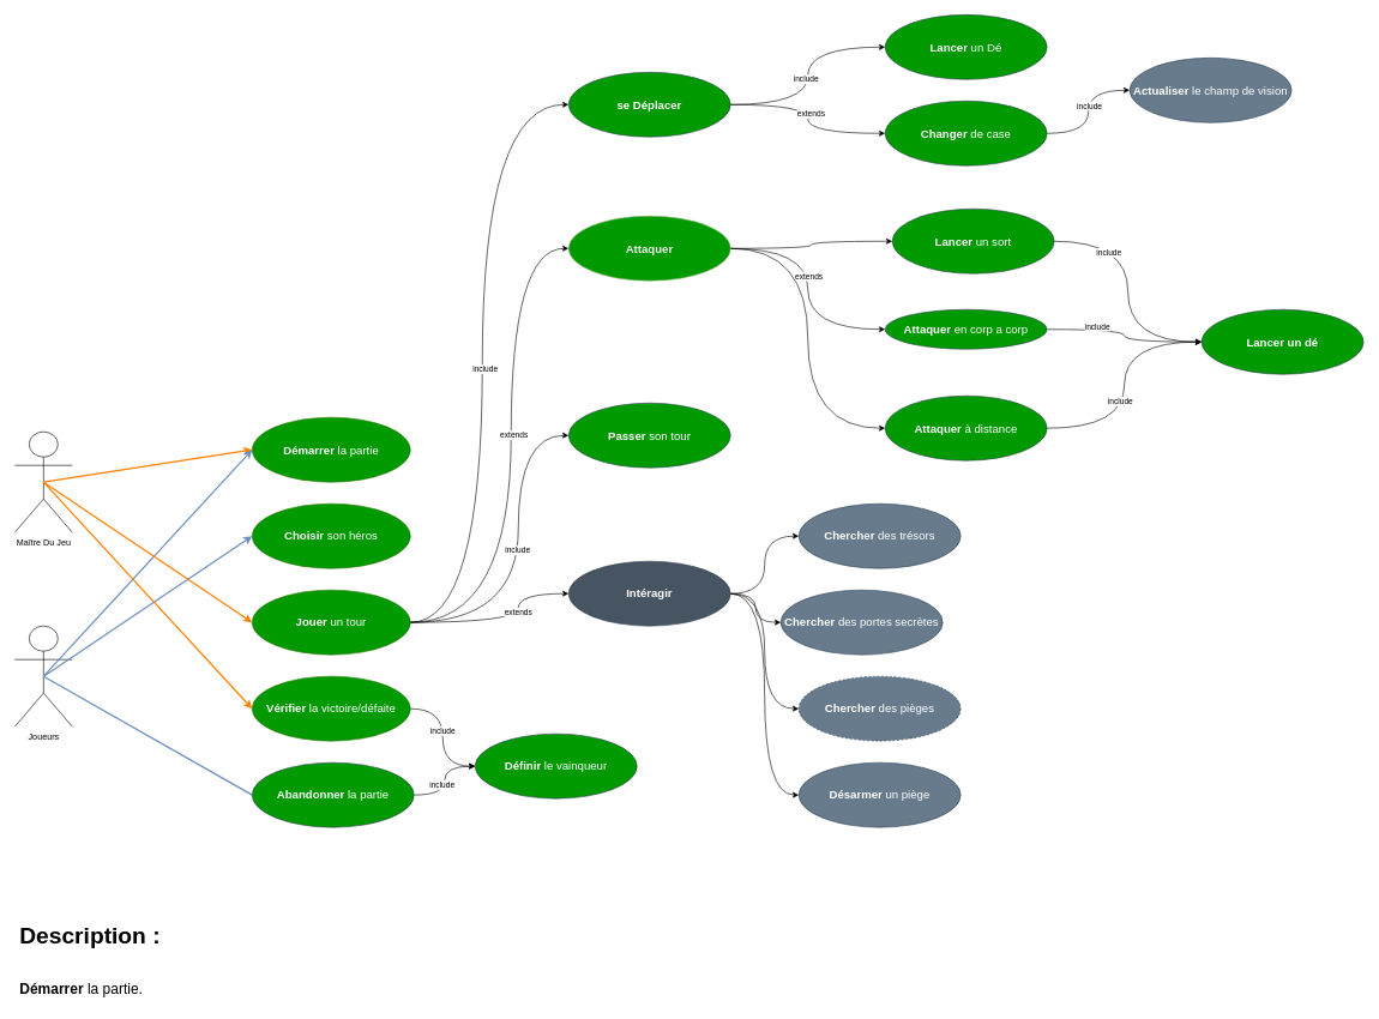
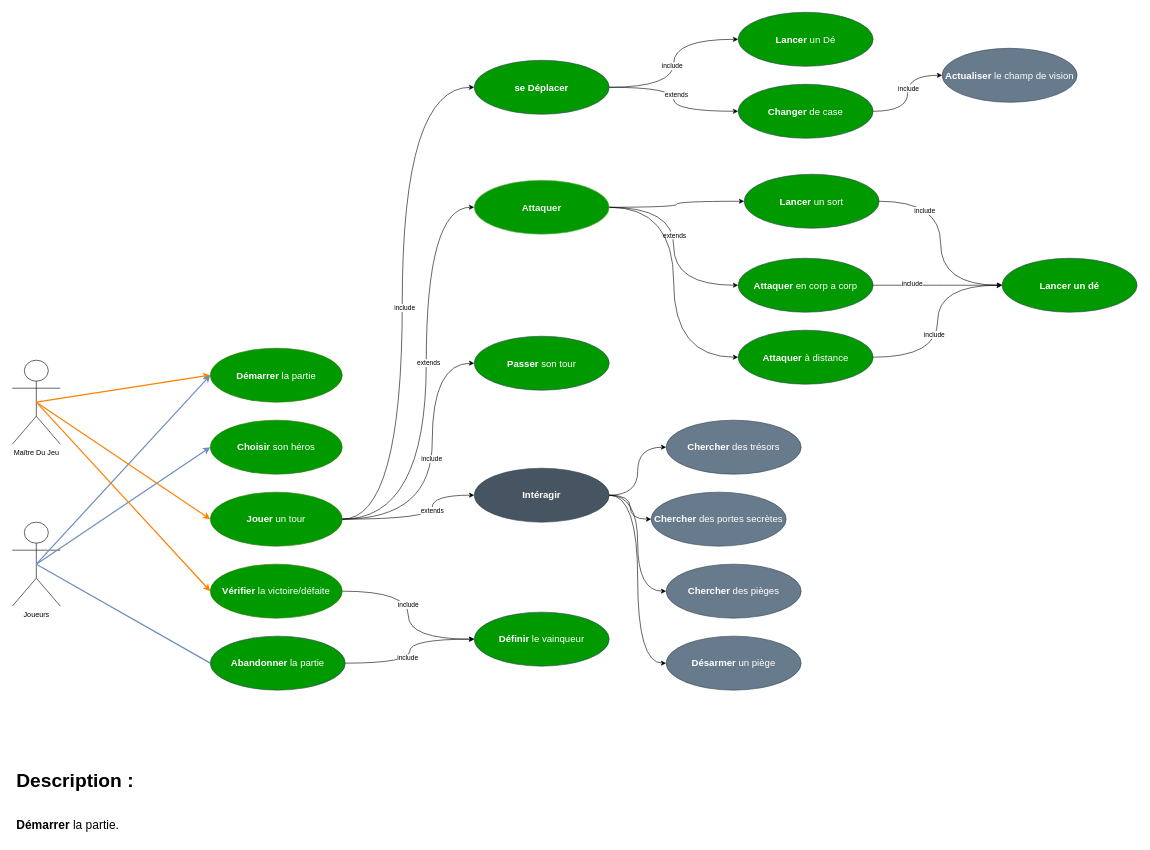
  <mxCell id="0" />
  <mxCell id="1" parent="0" />
  <mxCell id="2" value="Maître Du Jeu" style="shape=umlActor;verticalLabelPosition=bottom;verticalAlign=top;html=1;" vertex="1" parent="1"><mxGeometry x="20" y="600" width="80" height="140" as="geometry" /></mxCell>
  <mxCell id="3" value="Joueurs" style="shape=umlActor;verticalLabelPosition=bottom;verticalAlign=top;html=1;" vertex="1" parent="1"><mxGeometry x="20" y="870" width="80" height="140" as="geometry" /></mxCell>
  <mxCell id="4" value="&lt;b style=&quot;font-size: 16px;&quot;&gt;Démarrer &lt;/b&gt;la partie" style="ellipse;whiteSpace=wrap;html=1;fillColor=#009900;strokeColor=#2D7600;fontColor=#ffffff;fontStyle=0;fontSize=16;" vertex="1" parent="1"><mxGeometry x="350" y="580" width="220" height="90" as="geometry" /></mxCell>
  <mxCell id="5" value="" style="endArrow=classic;html=1;rounded=0;exitX=0.5;exitY=0.5;exitDx=0;exitDy=0;exitPerimeter=0;entryX=0;entryY=0.5;entryDx=0;entryDy=0;strokeWidth=2;fillColor=#f8cecc;strokeColor=#FF8000;gradientColor=#ea6b66;" edge="1" parent="1" source="2" target="4"><mxGeometry width="50" height="50" relative="1" as="geometry"><mxPoint x="330" y="750" as="sourcePoint" /><mxPoint x="380" y="700" as="targetPoint" /></mxGeometry></mxCell>
  <mxCell id="6" value="&lt;b&gt;Choisir &lt;/b&gt;son héros" style="ellipse;whiteSpace=wrap;html=1;fillColor=#009900;strokeColor=#2D7600;fontColor=#ffffff;fontStyle=0;fontSize=16;" vertex="1" parent="1"><mxGeometry x="350" y="700" width="220" height="90" as="geometry" /></mxCell>
  <mxCell id="7" style="edgeStyle=orthogonalEdgeStyle;rounded=0;orthogonalLoop=1;jettySize=auto;html=1;entryX=0;entryY=0.5;entryDx=0;entryDy=0;curved=1;" edge="1" parent="1" source="13" target="17"><mxGeometry relative="1" as="geometry"><Array as="points"><mxPoint x="720" y="865" /><mxPoint x="720" y="605" /></Array></mxGeometry></mxCell>
  <mxCell id="8" value="include" style="edgeLabel;html=1;align=center;verticalAlign=middle;resizable=0;points=[];" connectable="0" vertex="1" parent="7"><mxGeometry x="0.044" y="2" relative="1" as="geometry"><mxPoint as="offset" /></mxGeometry></mxCell>
  <mxCell id="9" style="edgeStyle=orthogonalEdgeStyle;rounded=0;orthogonalLoop=1;jettySize=auto;html=1;entryX=0;entryY=0.5;entryDx=0;entryDy=0;curved=1;" edge="1" parent="1" source="13" target="43"><mxGeometry relative="1" as="geometry"><Array as="points"><mxPoint x="720" y="865" /><mxPoint x="720" y="825" /></Array></mxGeometry></mxCell>
  <mxCell id="10" value="&lt;div&gt;extends&lt;/div&gt;" style="edgeLabel;html=1;align=center;verticalAlign=middle;resizable=0;points=[];" connectable="0" vertex="1" parent="9"><mxGeometry x="0.265" y="1" relative="1" as="geometry"><mxPoint y="-1" as="offset" /></mxGeometry></mxCell>
  <mxCell id="11" style="edgeStyle=orthogonalEdgeStyle;rounded=0;orthogonalLoop=1;jettySize=auto;html=1;entryX=0;entryY=0.5;entryDx=0;entryDy=0;curved=1;" edge="1" parent="1" source="13" target="38"><mxGeometry relative="1" as="geometry"><Array as="points"><mxPoint x="710" y="865" /><mxPoint x="710" y="345" /></Array></mxGeometry></mxCell>
  <mxCell id="12" value="extends" style="edgeLabel;html=1;align=center;verticalAlign=middle;resizable=0;points=[];" connectable="0" vertex="1" parent="11"><mxGeometry x="0.085" y="-3" relative="1" as="geometry"><mxPoint as="offset" /></mxGeometry></mxCell>
  <mxCell id="13" value="&lt;b&gt;Jouer &lt;/b&gt;un tour" style="ellipse;whiteSpace=wrap;html=1;fillColor=#009900;strokeColor=#2D7600;fontColor=#ffffff;fontStyle=0;fontSize=16;" vertex="1" parent="1"><mxGeometry x="350" y="820" width="220" height="90" as="geometry" /></mxCell>
  <mxCell id="14" value="" style="endArrow=classic;html=1;rounded=0;exitX=0.5;exitY=0.5;exitDx=0;exitDy=0;exitPerimeter=0;strokeWidth=2;fillColor=#dae8fc;strokeColor=#6c8ebf;entryX=0;entryY=0.5;entryDx=0;entryDy=0;" edge="1" parent="1" source="3" target="6"><mxGeometry width="50" height="50" relative="1" as="geometry"><mxPoint x="70" y="680" as="sourcePoint" /><mxPoint x="335" y="725" as="targetPoint" /></mxGeometry></mxCell>
  <mxCell id="15" value="" style="endArrow=classic;html=1;rounded=0;strokeWidth=2;fillColor=#dae8fc;strokeColor=#6c8ebf;entryX=0;entryY=0.5;entryDx=0;entryDy=0;" edge="1" parent="1" target="4"><mxGeometry width="50" height="50" relative="1" as="geometry"><mxPoint x="60" y="940" as="sourcePoint" /><mxPoint x="345" y="735" as="targetPoint" /></mxGeometry></mxCell>
  <mxCell id="16" value="" style="endArrow=classic;html=1;rounded=0;exitX=0.5;exitY=0.5;exitDx=0;exitDy=0;exitPerimeter=0;entryX=0;entryY=0.5;entryDx=0;entryDy=0;strokeWidth=2;fillColor=#f8cecc;strokeColor=#FF8000;gradientColor=#ea6b66;" edge="1" parent="1" source="2" target="13"><mxGeometry width="50" height="50" relative="1" as="geometry"><mxPoint x="70" y="680" as="sourcePoint" /><mxPoint x="360" y="625" as="targetPoint" /></mxGeometry></mxCell>
  <mxCell id="17" value="&lt;b&gt;Passer &lt;/b&gt;son tour" style="ellipse;whiteSpace=wrap;html=1;fillColor=#009900;strokeColor=#314354;fontColor=#ffffff;fontStyle=0;fontSize=16;" vertex="1" parent="1"><mxGeometry x="790" y="560" width="225" height="90" as="geometry" /></mxCell>
  <mxCell id="18" style="edgeStyle=orthogonalEdgeStyle;rounded=0;orthogonalLoop=1;jettySize=auto;html=1;entryX=0;entryY=0.5;entryDx=0;entryDy=0;curved=1;" edge="1" parent="1" source="20" target="26"><mxGeometry relative="1" as="geometry" /></mxCell>
  <mxCell id="19" value="include" style="edgeLabel;html=1;align=center;verticalAlign=middle;resizable=0;points=[];" connectable="0" vertex="1" parent="18"><mxGeometry x="-0.08" y="5" relative="1" as="geometry"><mxPoint x="1" y="1" as="offset" /></mxGeometry></mxCell>
  <mxCell id="20" value="&lt;b&gt;Abandonner &lt;/b&gt;la partie" style="ellipse;whiteSpace=wrap;html=1;fillColor=#009900;strokeColor=#314354;fontColor=#ffffff;fontStyle=0;fontSize=16;" vertex="1" parent="1"><mxGeometry x="350" y="1060" width="225" height="90" as="geometry" /></mxCell>
  <mxCell id="21" value="" style="endArrow=none;html=1;rounded=0;strokeWidth=2;fillColor=#dae8fc;strokeColor=#6c8ebf;entryX=0;entryY=0.5;entryDx=0;entryDy=0;exitX=0.5;exitY=0.5;exitDx=0;exitDy=0;exitPerimeter=0;" edge="1" parent="1" source="3" target="20"><mxGeometry width="50" height="50" relative="1" as="geometry"><mxPoint x="70" y="950" as="sourcePoint" /><mxPoint x="360" y="875" as="targetPoint" /></mxGeometry></mxCell>
  <mxCell id="22" style="edgeStyle=orthogonalEdgeStyle;rounded=0;orthogonalLoop=1;jettySize=auto;html=1;entryX=0;entryY=0.5;entryDx=0;entryDy=0;curved=1;" edge="1" parent="1" source="24" target="26"><mxGeometry relative="1" as="geometry" /></mxCell>
  <mxCell id="23" value="include" style="edgeLabel;html=1;align=center;verticalAlign=middle;resizable=0;points=[];" connectable="0" vertex="1" parent="22"><mxGeometry x="-0.122" y="-1" relative="1" as="geometry"><mxPoint as="offset" /></mxGeometry></mxCell>
  <mxCell id="24" value="&lt;b&gt;Vérifier &lt;/b&gt;la victoire/défaite" style="ellipse;whiteSpace=wrap;html=1;fillColor=#009900;strokeColor=#2D7600;fontColor=#ffffff;fontStyle=0;fontSize=16;" vertex="1" parent="1"><mxGeometry x="350" y="940" width="220" height="90" as="geometry" /></mxCell>
  <mxCell id="25" value="" style="endArrow=classic;html=1;rounded=0;exitX=0.5;exitY=0.5;exitDx=0;exitDy=0;exitPerimeter=0;entryX=0;entryY=0.5;entryDx=0;entryDy=0;strokeWidth=2;fillColor=#f8cecc;strokeColor=#FF8000;gradientColor=#ea6b66;" edge="1" parent="1" source="2" target="24"><mxGeometry width="50" height="50" relative="1" as="geometry"><mxPoint x="70" y="680" as="sourcePoint" /><mxPoint x="360" y="875" as="targetPoint" /></mxGeometry></mxCell>
- <mxCell id="26" value="&lt;b&gt;Définir &lt;/b&gt;le vainqueur" style="ellipse;whiteSpace=wrap;html=1;fillColor=#009900;strokeColor=#314354;fontColor=#ffffff;fontStyle=0;fontSize=16;" vertex="1" parent="1"><mxGeometry x="660" y="1020" width="225" height="90" as="geometry" /></mxCell>
+ <mxCell id="26" value="&lt;b&gt;Définir &lt;/b&gt;le vainqueur" style="ellipse;whiteSpace=wrap;html=1;fillColor=#009900;strokeColor=#314354;fontColor=#ffffff;fontStyle=0;fontSize=16;" vertex="1" parent="1"><mxGeometry x="790" y="1020" width="225" height="90" as="geometry" /></mxCell>
  <mxCell id="27" style="edgeStyle=orthogonalEdgeStyle;rounded=0;orthogonalLoop=1;jettySize=auto;html=1;entryX=0;entryY=0.5;entryDx=0;entryDy=0;curved=1;" edge="1" parent="1" source="31" target="44"><mxGeometry relative="1" as="geometry" /></mxCell>
  <mxCell id="28" value="include" style="edgeLabel;html=1;align=center;verticalAlign=middle;resizable=0;points=[];" connectable="0" vertex="1" parent="27"><mxGeometry x="-0.029" y="3" relative="1" as="geometry"><mxPoint as="offset" /></mxGeometry></mxCell>
  <mxCell id="29" style="edgeStyle=orthogonalEdgeStyle;rounded=0;orthogonalLoop=1;jettySize=auto;html=1;entryX=0;entryY=0.5;entryDx=0;entryDy=0;curved=1;" edge="1" parent="1" source="31" target="49"><mxGeometry relative="1" as="geometry" /></mxCell>
  <mxCell id="30" value="extends" style="edgeLabel;html=1;align=center;verticalAlign=middle;resizable=0;points=[];" connectable="0" vertex="1" parent="29"><mxGeometry x="-0.067" y="4" relative="1" as="geometry"><mxPoint y="1" as="offset" /></mxGeometry></mxCell>
  <mxCell id="31" value="&lt;b&gt;se Déplacer&lt;/b&gt;" style="ellipse;whiteSpace=wrap;html=1;fillColor=#009900;strokeColor=#314354;fontColor=#ffffff;fontStyle=0;fontSize=16;" vertex="1" parent="1"><mxGeometry x="790" y="100" width="225" height="90" as="geometry" /></mxCell>
  <mxCell id="32" style="edgeStyle=orthogonalEdgeStyle;rounded=0;orthogonalLoop=1;jettySize=auto;html=1;entryX=0;entryY=0.5;entryDx=0;entryDy=0;curved=1;exitX=1;exitY=0.5;exitDx=0;exitDy=0;" edge="1" parent="1" source="51" target="50"><mxGeometry relative="1" as="geometry" /></mxCell>
  <mxCell id="33" value="include" style="edgeLabel;html=1;align=center;verticalAlign=middle;resizable=0;points=[];" connectable="0" vertex="1" parent="32"><mxGeometry x="-0.266" y="-1" relative="1" as="geometry"><mxPoint x="-26" y="-9" as="offset" /></mxGeometry></mxCell>
  <mxCell id="34" style="edgeStyle=orthogonalEdgeStyle;rounded=0;orthogonalLoop=1;jettySize=auto;html=1;entryX=0;entryY=0.5;entryDx=0;entryDy=0;curved=1;" edge="1" parent="1" source="38" target="51"><mxGeometry relative="1" as="geometry" /></mxCell>
  <mxCell id="35" style="edgeStyle=orthogonalEdgeStyle;rounded=0;orthogonalLoop=1;jettySize=auto;html=1;entryX=0;entryY=0.5;entryDx=0;entryDy=0;curved=1;" edge="1" parent="1" source="38" target="54"><mxGeometry relative="1" as="geometry" /></mxCell>
  <mxCell id="36" value="extends" style="edgeLabel;html=1;align=center;verticalAlign=middle;resizable=0;points=[];" connectable="0" vertex="1" parent="35"><mxGeometry x="-0.115" y="1" relative="1" as="geometry"><mxPoint y="1" as="offset" /></mxGeometry></mxCell>
  <mxCell id="37" style="edgeStyle=orthogonalEdgeStyle;rounded=0;orthogonalLoop=1;jettySize=auto;html=1;entryX=0;entryY=0.5;entryDx=0;entryDy=0;curved=1;" edge="1" parent="1" source="38" target="62"><mxGeometry relative="1" as="geometry" /></mxCell>
  <mxCell id="38" value="&lt;font color=&quot;#f0f0f0&quot;&gt;&lt;b&gt;Attaquer&lt;/b&gt;&lt;/font&gt;" style="ellipse;whiteSpace=wrap;html=1;fillColor=#009900;strokeColor=#82b366;fontStyle=0;fontSize=16;" vertex="1" parent="1"><mxGeometry x="790" y="300" width="225" height="90" as="geometry" /></mxCell>
  <mxCell id="39" style="edgeStyle=orthogonalEdgeStyle;rounded=0;orthogonalLoop=1;jettySize=auto;html=1;entryX=0;entryY=0.5;entryDx=0;entryDy=0;curved=1;" edge="1" parent="1" source="43" target="55"><mxGeometry relative="1" as="geometry" /></mxCell>
  <mxCell id="40" style="edgeStyle=orthogonalEdgeStyle;rounded=0;orthogonalLoop=1;jettySize=auto;html=1;entryX=0;entryY=0.5;entryDx=0;entryDy=0;curved=1;" edge="1" parent="1" source="43" target="56"><mxGeometry relative="1" as="geometry" /></mxCell>
  <mxCell id="41" style="edgeStyle=orthogonalEdgeStyle;rounded=0;orthogonalLoop=1;jettySize=auto;html=1;entryX=0;entryY=0.5;entryDx=0;entryDy=0;curved=1;" edge="1" parent="1" source="43" target="57"><mxGeometry relative="1" as="geometry" /></mxCell>
  <mxCell id="42" style="edgeStyle=orthogonalEdgeStyle;rounded=0;orthogonalLoop=1;jettySize=auto;html=1;entryX=0;entryY=0.5;entryDx=0;entryDy=0;curved=1;" edge="1" parent="1" source="43" target="58"><mxGeometry relative="1" as="geometry" /></mxCell>
  <mxCell id="43" value="&lt;b&gt;Intéragir&lt;/b&gt;" style="ellipse;whiteSpace=wrap;html=1;fillColor=#475461;strokeColor=#314354;fontColor=#ffffff;fontStyle=0;fontSize=16;" vertex="1" parent="1"><mxGeometry x="790" y="780" width="225" height="90" as="geometry" /></mxCell>
  <mxCell id="44" value="&lt;b&gt;Lancer &lt;/b&gt;un Dé" style="ellipse;whiteSpace=wrap;html=1;fillColor=#009900;strokeColor=#314354;fontColor=#ffffff;fontStyle=0;fontSize=16;" vertex="1" parent="1"><mxGeometry x="1230" y="20" width="225" height="90" as="geometry" /></mxCell>
  <mxCell id="45" style="edgeStyle=orthogonalEdgeStyle;rounded=0;orthogonalLoop=1;jettySize=auto;html=1;entryX=0;entryY=0.5;entryDx=0;entryDy=0;curved=1;" edge="1" parent="1" source="13" target="31"><mxGeometry relative="1" as="geometry"><Array as="points"><mxPoint x="670" y="865" /><mxPoint x="670" y="145" /></Array></mxGeometry></mxCell>
  <mxCell id="46" value="include" style="edgeLabel;html=1;align=center;verticalAlign=middle;resizable=0;points=[];" connectable="0" vertex="1" parent="45"><mxGeometry x="-0.037" y="-3" relative="1" as="geometry"><mxPoint as="offset" /></mxGeometry></mxCell>
  <mxCell id="47" style="edgeStyle=orthogonalEdgeStyle;rounded=0;orthogonalLoop=1;jettySize=auto;html=1;entryX=0;entryY=0.5;entryDx=0;entryDy=0;exitX=1;exitY=0.5;exitDx=0;exitDy=0;curved=1;" edge="1" parent="1" source="49" target="59"><mxGeometry relative="1" as="geometry" /></mxCell>
  <mxCell id="48" value="include" style="edgeLabel;html=1;align=center;verticalAlign=middle;resizable=0;points=[];" connectable="0" vertex="1" parent="47"><mxGeometry x="0.096" relative="1" as="geometry"><mxPoint x="1" as="offset" /></mxGeometry></mxCell>
  <mxCell id="49" value="&lt;b&gt;Changer &lt;/b&gt;de case" style="ellipse;whiteSpace=wrap;html=1;fillColor=#009900;strokeColor=#314354;fontColor=#ffffff;fontStyle=0;fontSize=16;" vertex="1" parent="1"><mxGeometry x="1230" y="140" width="225" height="90" as="geometry" /></mxCell>
  <mxCell id="50" value="&lt;b&gt;Lancer un dé&lt;/b&gt;" style="ellipse;whiteSpace=wrap;html=1;fillColor=#009900;strokeColor=#314354;fontColor=#ffffff;fontStyle=0;fontSize=16;" vertex="1" parent="1"><mxGeometry x="1670" y="430" width="225" height="90" as="geometry" /></mxCell>
  <mxCell id="51" value="&lt;b&gt;Lancer &lt;/b&gt;un sort" style="ellipse;whiteSpace=wrap;html=1;fillColor=#009900;strokeColor=#314354;fontColor=#ffffff;fontStyle=0;fontSize=16;" vertex="1" parent="1"><mxGeometry x="1240" y="290" width="225" height="90" as="geometry" /></mxCell>
  <mxCell id="52" style="edgeStyle=orthogonalEdgeStyle;rounded=0;orthogonalLoop=1;jettySize=auto;html=1;entryX=0;entryY=0.5;entryDx=0;entryDy=0;curved=1;" edge="1" parent="1" source="54" target="50"><mxGeometry relative="1" as="geometry" /></mxCell>
  <mxCell id="53" value="include" style="edgeLabel;html=1;align=center;verticalAlign=middle;resizable=0;points=[];" connectable="0" vertex="1" parent="52"><mxGeometry x="-0.398" y="4" relative="1" as="geometry"><mxPoint x="-1" as="offset" /></mxGeometry></mxCell>
- <mxCell id="54" value="&lt;b&gt;Attaquer &lt;/b&gt;en corp a corp" style="ellipse;whiteSpace=wrap;html=1;fillColor=#009900;strokeColor=#314354;fontColor=#ffffff;fontStyle=0;fontSize=16;" vertex="1" parent="1"><mxGeometry x="1230" y="430" width="225" height="55" as="geometry" /></mxCell>
+ <mxCell id="54" value="&lt;b&gt;Attaquer &lt;/b&gt;en corp a corp" style="ellipse;whiteSpace=wrap;html=1;fillColor=#009900;strokeColor=#314354;fontColor=#ffffff;fontStyle=0;fontSize=16;" vertex="1" parent="1"><mxGeometry x="1230" y="430" width="225" height="90" as="geometry" /></mxCell>
  <mxCell id="55" value="&lt;b&gt;Chercher &lt;/b&gt;des trésors" style="ellipse;whiteSpace=wrap;html=1;fillColor=#687B8C;strokeColor=#314354;fontColor=#ffffff;fontStyle=0;fontSize=16;" vertex="1" parent="1"><mxGeometry x="1110" y="700" width="225" height="90" as="geometry" /></mxCell>
  <mxCell id="56" value="&lt;b&gt;Chercher &lt;/b&gt;des portes secrètes" style="ellipse;whiteSpace=wrap;html=1;fillColor=#687B8C;strokeColor=#314354;fontColor=#ffffff;fontStyle=0;fontSize=16;" vertex="1" parent="1"><mxGeometry x="1085" y="820" width="225" height="90" as="geometry" /></mxCell>
- <mxCell id="57" value="&lt;b&gt;Chercher &lt;/b&gt;des pièges" style="ellipse;whiteSpace=wrap;html=1;fillColor=#687B8C;strokeColor=#314354;fontColor=#ffffff;fontStyle=0;fontSize=16;dashed=1;" vertex="1" parent="1"><mxGeometry x="1110" y="940" width="225" height="90" as="geometry" /></mxCell>
+ <mxCell id="57" value="&lt;b&gt;Chercher &lt;/b&gt;des pièges" style="ellipse;whiteSpace=wrap;html=1;fillColor=#687B8C;strokeColor=#314354;fontColor=#ffffff;fontStyle=0;fontSize=16;" vertex="1" parent="1"><mxGeometry x="1110" y="940" width="225" height="90" as="geometry" /></mxCell>
  <mxCell id="58" value="&lt;b&gt;Désarmer &lt;/b&gt;un piège" style="ellipse;whiteSpace=wrap;html=1;fillColor=#687B8C;strokeColor=#314354;fontColor=#ffffff;fontStyle=0;fontSize=16;" vertex="1" parent="1"><mxGeometry x="1110" y="1060" width="225" height="90" as="geometry" /></mxCell>
  <mxCell id="59" value="&lt;b&gt;Actualiser &lt;/b&gt;le champ de vision" style="ellipse;whiteSpace=wrap;html=1;fillColor=#687B8C;strokeColor=#314354;fontColor=#ffffff;fontStyle=0;fontSize=16;" vertex="1" parent="1"><mxGeometry x="1570" y="80" width="225" height="90" as="geometry" /></mxCell>
  <mxCell id="60" style="edgeStyle=orthogonalEdgeStyle;rounded=0;orthogonalLoop=1;jettySize=auto;html=1;entryX=0;entryY=0.5;entryDx=0;entryDy=0;curved=1;" edge="1" parent="1" source="62" target="50"><mxGeometry relative="1" as="geometry" /></mxCell>
  <mxCell id="61" value="include" style="edgeLabel;html=1;align=center;verticalAlign=middle;resizable=0;points=[];" connectable="0" vertex="1" parent="60"><mxGeometry x="-0.134" y="6" relative="1" as="geometry"><mxPoint as="offset" /></mxGeometry></mxCell>
  <mxCell id="62" value="&lt;b&gt;Attaquer &lt;/b&gt;à distance" style="ellipse;whiteSpace=wrap;html=1;fillColor=#009900;strokeColor=#314354;fontColor=#ffffff;fontStyle=0;fontSize=16;" vertex="1" parent="1"><mxGeometry x="1230" y="550" width="225" height="90" as="geometry" /></mxCell>
  <mxCell id="63" value="&lt;h1 style=&quot;margin-top: 0px;&quot;&gt;&lt;font style=&quot;font-size: 32px;&quot;&gt;Description :&lt;/font&gt;&lt;br&gt;&lt;/h1&gt;&lt;p&gt;&lt;br&gt;&lt;/p&gt;&lt;font style=&quot;font-size: 20px;&quot;&gt;&lt;b&gt;Démarrer &lt;/b&gt;la partie.&lt;/font&gt;" style="text;html=1;whiteSpace=wrap;overflow=hidden;rounded=0;" vertex="1" parent="1"><mxGeometry x="25" y="1275" width="500" height="120" as="geometry" /></mxCell>
